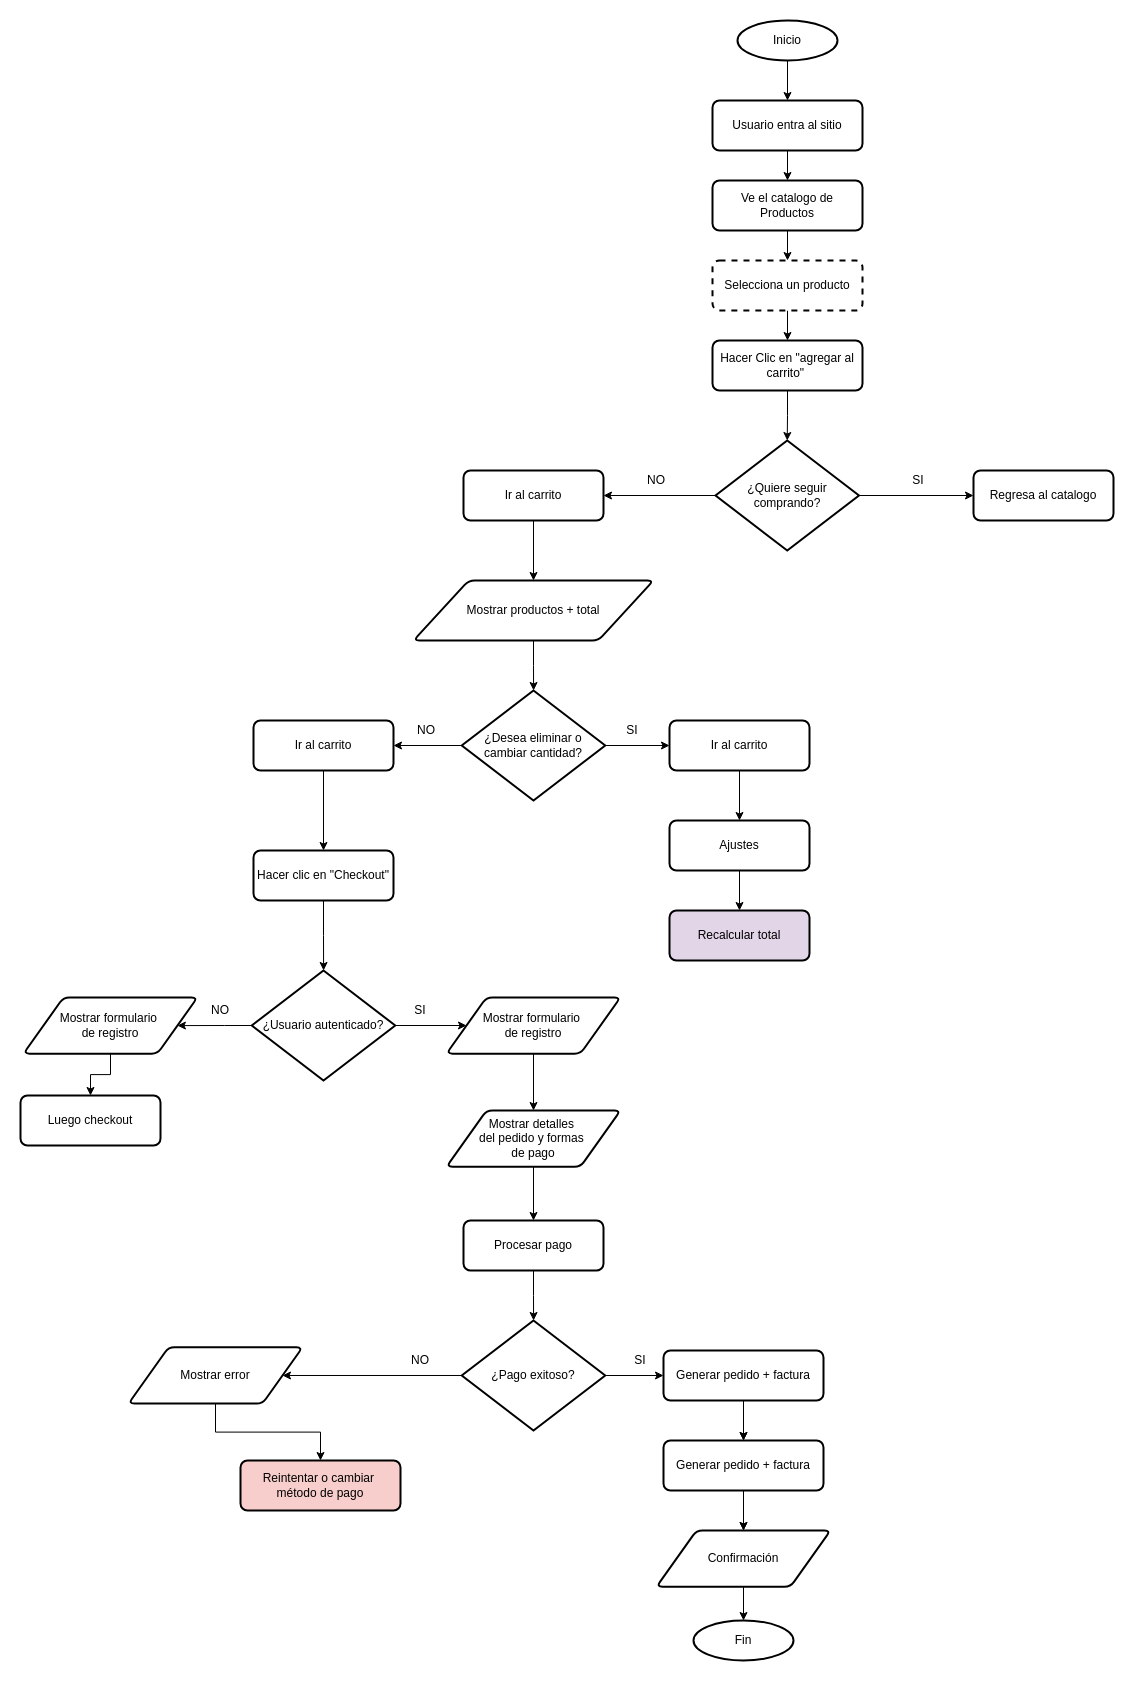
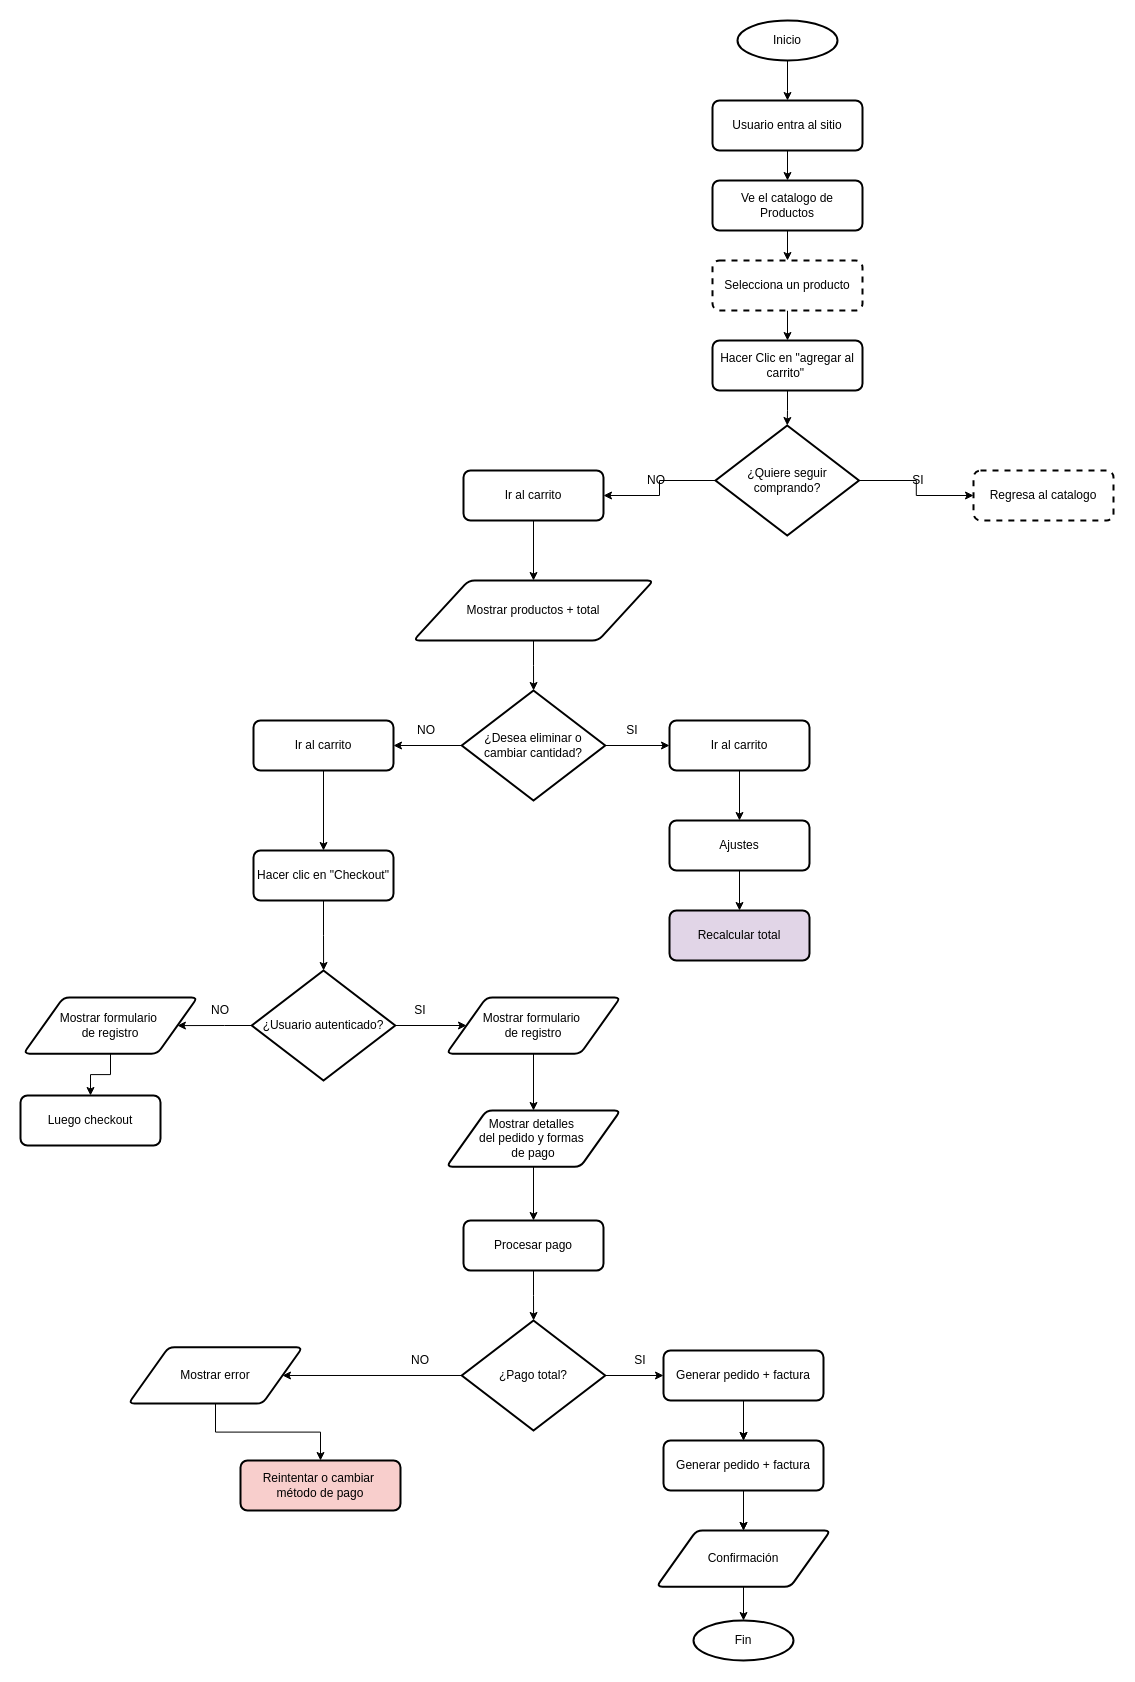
  <mxCell id="0" />
  <mxCell id="1" parent="0" />
  <mxCell id="2" style="edgeStyle=orthogonalEdgeStyle;rounded=0;orthogonalLoop=1;jettySize=auto;html=1;entryX=0.5;entryY=0;entryDx=0;entryDy=0;" edge="1" parent="1" source="3" target="5"><mxGeometry relative="1" as="geometry"><mxPoint x="787" y="90" as="targetPoint" /></mxGeometry></mxCell>
  <mxCell id="3" value="Inicio" style="strokeWidth=2;html=1;shape=mxgraph.flowchart.start_1;whiteSpace=wrap;" vertex="1" parent="1"><mxGeometry x="737" y="20" width="100" height="40" as="geometry" /></mxCell>
  <mxCell id="4" style="edgeStyle=orthogonalEdgeStyle;rounded=0;orthogonalLoop=1;jettySize=auto;html=1;" edge="1" parent="1" source="5" target="7"><mxGeometry relative="1" as="geometry" /></mxCell>
  <mxCell id="5" value="Usuario entra al sitio" style="rounded=1;whiteSpace=wrap;html=1;absoluteArcSize=1;arcSize=14;strokeWidth=2;" vertex="1" parent="1"><mxGeometry x="712" y="100" width="150" height="50" as="geometry" /></mxCell>
  <mxCell id="6" style="edgeStyle=orthogonalEdgeStyle;rounded=0;orthogonalLoop=1;jettySize=auto;html=1;" edge="1" parent="1" source="7" target="9"><mxGeometry relative="1" as="geometry" /></mxCell>
  <mxCell id="7" value="Ve el catalogo de Productos" style="rounded=1;whiteSpace=wrap;html=1;absoluteArcSize=1;arcSize=14;strokeWidth=2;" vertex="1" parent="1"><mxGeometry x="712" y="180" width="150" height="50" as="geometry" /></mxCell>
  <mxCell id="8" style="edgeStyle=orthogonalEdgeStyle;rounded=0;orthogonalLoop=1;jettySize=auto;html=1;entryX=0.5;entryY=0;entryDx=0;entryDy=0;" edge="1" parent="1" source="9" target="10"><mxGeometry relative="1" as="geometry" /></mxCell>
  <mxCell id="9" value="Selecciona un producto" style="rounded=1;whiteSpace=wrap;html=1;absoluteArcSize=1;arcSize=14;strokeWidth=2;dashed=1;" vertex="1" parent="1"><mxGeometry x="712" y="260" width="150" height="50" as="geometry" /></mxCell>
  <mxCell id="10" value="Hacer Clic en &quot;agregar al carrito&quot;&amp;nbsp;" style="rounded=1;whiteSpace=wrap;html=1;absoluteArcSize=1;arcSize=14;strokeWidth=2;" vertex="1" parent="1"><mxGeometry x="712" y="340" width="150" height="50" as="geometry" /></mxCell>
  <mxCell id="11" style="edgeStyle=orthogonalEdgeStyle;rounded=0;orthogonalLoop=1;jettySize=auto;html=1;exitX=1;exitY=0.5;exitDx=0;exitDy=0;exitPerimeter=0;entryX=0;entryY=0.5;entryDx=0;entryDy=0;" edge="1" parent="1" source="13" target="14"><mxGeometry relative="1" as="geometry" /></mxCell>
  <mxCell id="12" style="edgeStyle=orthogonalEdgeStyle;rounded=0;orthogonalLoop=1;jettySize=auto;html=1;exitX=0;exitY=0.5;exitDx=0;exitDy=0;exitPerimeter=0;entryX=1;entryY=0.5;entryDx=0;entryDy=0;" edge="1" parent="1" source="13" target="16"><mxGeometry relative="1" as="geometry" /></mxCell>
- <mxCell id="13" value="¿Quiere seguir comprando?" style="strokeWidth=2;html=1;shape=mxgraph.flowchart.decision;whiteSpace=wrap;" vertex="1" parent="1"><mxGeometry x="715" y="440" width="143.5" height="110" as="geometry" /></mxCell>
- <mxCell id="14" value="Regresa al catalogo" style="rounded=1;whiteSpace=wrap;html=1;absoluteArcSize=1;arcSize=14;strokeWidth=2;" vertex="1" parent="1"><mxGeometry x="973" y="470" width="140" height="50" as="geometry" /></mxCell>
+ <mxCell id="13" value="¿Quiere seguir comprando?" style="strokeWidth=2;html=1;shape=mxgraph.flowchart.decision;whiteSpace=wrap;" vertex="1" parent="1"><mxGeometry x="715" y="425" width="143.5" height="110" as="geometry" /></mxCell>
+ <mxCell id="14" value="Regresa al catalogo" style="rounded=1;whiteSpace=wrap;html=1;absoluteArcSize=1;arcSize=14;strokeWidth=2;dashed=1;" vertex="1" parent="1"><mxGeometry x="973" y="470" width="140" height="50" as="geometry" /></mxCell>
  <mxCell id="15" style="edgeStyle=orthogonalEdgeStyle;rounded=0;orthogonalLoop=1;jettySize=auto;html=1;" edge="1" parent="1" source="16" target="19"><mxGeometry relative="1" as="geometry" /></mxCell>
  <mxCell id="16" value="Ir al carrito" style="rounded=1;whiteSpace=wrap;html=1;absoluteArcSize=1;arcSize=14;strokeWidth=2;" vertex="1" parent="1"><mxGeometry x="463" y="470" width="140" height="50" as="geometry" /></mxCell>
  <mxCell id="17" value="SI" style="text;html=1;align=center;verticalAlign=middle;whiteSpace=wrap;rounded=0;" vertex="1" parent="1"><mxGeometry x="903" y="470" width="30" height="20" as="geometry" /></mxCell>
  <mxCell id="18" value="NO" style="text;html=1;align=center;verticalAlign=middle;whiteSpace=wrap;rounded=0;" vertex="1" parent="1"><mxGeometry x="643" y="470" width="26" height="20" as="geometry" /></mxCell>
  <mxCell id="19" value="Mostrar productos + total" style="shape=parallelogram;html=1;strokeWidth=2;perimeter=parallelogramPerimeter;whiteSpace=wrap;rounded=1;arcSize=12;size=0.23;" vertex="1" parent="1"><mxGeometry x="413" y="580" width="240" height="60" as="geometry" /></mxCell>
  <mxCell id="20" style="edgeStyle=orthogonalEdgeStyle;rounded=0;orthogonalLoop=1;jettySize=auto;html=1;entryX=0.5;entryY=0;entryDx=0;entryDy=0;entryPerimeter=0;" edge="1" parent="1" source="10" target="13"><mxGeometry relative="1" as="geometry" /></mxCell>
  <mxCell id="21" style="edgeStyle=orthogonalEdgeStyle;rounded=0;orthogonalLoop=1;jettySize=auto;html=1;entryX=0;entryY=0.5;entryDx=0;entryDy=0;" edge="1" parent="1" source="23" target="25"><mxGeometry relative="1" as="geometry" /></mxCell>
  <mxCell id="22" style="edgeStyle=orthogonalEdgeStyle;rounded=0;orthogonalLoop=1;jettySize=auto;html=1;" edge="1" parent="1" source="23" target="27"><mxGeometry relative="1" as="geometry" /></mxCell>
  <mxCell id="23" value="¿Desea eliminar o cambiar cantidad?" style="strokeWidth=2;html=1;shape=mxgraph.flowchart.decision;whiteSpace=wrap;" vertex="1" parent="1"><mxGeometry x="461.25" y="690" width="143.5" height="110" as="geometry" /></mxCell>
  <mxCell id="24" style="edgeStyle=orthogonalEdgeStyle;rounded=0;orthogonalLoop=1;jettySize=auto;html=1;" edge="1" parent="1" source="25" target="37"><mxGeometry relative="1" as="geometry" /></mxCell>
  <mxCell id="25" value="Ir al carrito" style="rounded=1;whiteSpace=wrap;html=1;absoluteArcSize=1;arcSize=14;strokeWidth=2;" vertex="1" parent="1"><mxGeometry x="669" y="720" width="140" height="50" as="geometry" /></mxCell>
  <mxCell id="26" style="edgeStyle=orthogonalEdgeStyle;rounded=0;orthogonalLoop=1;jettySize=auto;html=1;entryX=0.5;entryY=0;entryDx=0;entryDy=0;" edge="1" parent="1" source="27" target="32"><mxGeometry relative="1" as="geometry" /></mxCell>
  <mxCell id="27" value="Ir al carrito" style="rounded=1;whiteSpace=wrap;html=1;absoluteArcSize=1;arcSize=14;strokeWidth=2;" vertex="1" parent="1"><mxGeometry x="253" y="720" width="140" height="50" as="geometry" /></mxCell>
  <mxCell id="28" style="edgeStyle=orthogonalEdgeStyle;rounded=0;orthogonalLoop=1;jettySize=auto;html=1;" edge="1" parent="1" source="19" target="23"><mxGeometry relative="1" as="geometry" /></mxCell>
  <mxCell id="29" value="NO" style="text;html=1;align=center;verticalAlign=middle;whiteSpace=wrap;rounded=0;" vertex="1" parent="1"><mxGeometry x="413" y="720" width="26" height="20" as="geometry" /></mxCell>
  <mxCell id="30" value="SI" style="text;html=1;align=center;verticalAlign=middle;whiteSpace=wrap;rounded=0;" vertex="1" parent="1"><mxGeometry x="619" y="720" width="26" height="20" as="geometry" /></mxCell>
  <mxCell id="31" style="edgeStyle=orthogonalEdgeStyle;rounded=0;orthogonalLoop=1;jettySize=auto;html=1;" edge="1" parent="1" source="32" target="35"><mxGeometry relative="1" as="geometry" /></mxCell>
  <mxCell id="32" value="Hacer clic en &quot;Checkout&quot;" style="rounded=1;whiteSpace=wrap;html=1;absoluteArcSize=1;arcSize=14;strokeWidth=2;" vertex="1" parent="1"><mxGeometry x="253" y="850" width="140" height="50" as="geometry" /></mxCell>
  <mxCell id="33" style="edgeStyle=orthogonalEdgeStyle;rounded=0;orthogonalLoop=1;jettySize=auto;html=1;entryX=0;entryY=0.5;entryDx=0;entryDy=0;" edge="1" parent="1" source="35" target="42"><mxGeometry relative="1" as="geometry" /></mxCell>
  <mxCell id="34" style="edgeStyle=orthogonalEdgeStyle;rounded=0;orthogonalLoop=1;jettySize=auto;html=1;" edge="1" parent="1" source="35" target="40"><mxGeometry relative="1" as="geometry" /></mxCell>
  <mxCell id="35" value="¿Usuario autenticado?" style="strokeWidth=2;html=1;shape=mxgraph.flowchart.decision;whiteSpace=wrap;" vertex="1" parent="1"><mxGeometry x="251.25" y="970" width="143.5" height="110" as="geometry" /></mxCell>
  <mxCell id="36" style="edgeStyle=orthogonalEdgeStyle;rounded=0;orthogonalLoop=1;jettySize=auto;html=1;" edge="1" parent="1" source="37" target="38"><mxGeometry relative="1" as="geometry" /></mxCell>
  <mxCell id="37" value="Ajustes" style="rounded=1;whiteSpace=wrap;html=1;absoluteArcSize=1;arcSize=14;strokeWidth=2;" vertex="1" parent="1"><mxGeometry x="669" y="820" width="140" height="50" as="geometry" /></mxCell>
  <mxCell id="38" value="Recalcular total" style="rounded=1;whiteSpace=wrap;html=1;absoluteArcSize=1;arcSize=14;strokeWidth=2;fillColor=#e1d5e7;" vertex="1" parent="1"><mxGeometry x="669" y="910" width="140" height="50" as="geometry" /></mxCell>
  <mxCell id="39" style="edgeStyle=orthogonalEdgeStyle;rounded=0;orthogonalLoop=1;jettySize=auto;html=1;" edge="1" parent="1" source="40" target="43"><mxGeometry relative="1" as="geometry" /></mxCell>
  <mxCell id="40" value="&lt;div style=&quot;&quot;&gt;&lt;span style=&quot;background-color: transparent; color: light-dark(rgb(0, 0, 0), rgb(255, 255, 255));&quot;&gt;Mostrar formulario&amp;nbsp;&lt;/span&gt;&lt;/div&gt;&lt;div style=&quot;&quot;&gt;&lt;span style=&quot;background-color: transparent; color: light-dark(rgb(0, 0, 0), rgb(255, 255, 255));&quot;&gt;de registro&lt;/span&gt;&lt;/div&gt;" style="shape=parallelogram;html=1;strokeWidth=2;perimeter=parallelogramPerimeter;whiteSpace=wrap;rounded=1;arcSize=12;size=0.23;align=center;" vertex="1" parent="1"><mxGeometry x="23" y="996.88" width="174" height="56.25" as="geometry" /></mxCell>
  <mxCell id="41" style="edgeStyle=orthogonalEdgeStyle;rounded=0;orthogonalLoop=1;jettySize=auto;html=1;" edge="1" parent="1" source="42" target="45"><mxGeometry relative="1" as="geometry" /></mxCell>
  <mxCell id="42" value="&lt;div style=&quot;&quot;&gt;&lt;span style=&quot;background-color: transparent; color: light-dark(rgb(0, 0, 0), rgb(255, 255, 255));&quot;&gt;Mostrar formulario&amp;nbsp;&lt;/span&gt;&lt;/div&gt;&lt;div style=&quot;&quot;&gt;&lt;span style=&quot;background-color: transparent; color: light-dark(rgb(0, 0, 0), rgb(255, 255, 255));&quot;&gt;de registro&lt;/span&gt;&lt;/div&gt;" style="shape=parallelogram;html=1;strokeWidth=2;perimeter=parallelogramPerimeter;whiteSpace=wrap;rounded=1;arcSize=12;size=0.23;align=center;" vertex="1" parent="1"><mxGeometry x="446" y="996.88" width="174" height="56.25" as="geometry" /></mxCell>
  <mxCell id="43" value="Luego checkout" style="rounded=1;whiteSpace=wrap;html=1;absoluteArcSize=1;arcSize=14;strokeWidth=2;" vertex="1" parent="1"><mxGeometry x="20" y="1095" width="140" height="50" as="geometry" /></mxCell>
  <mxCell id="44" style="edgeStyle=orthogonalEdgeStyle;rounded=0;orthogonalLoop=1;jettySize=auto;html=1;" edge="1" parent="1" source="45" target="47"><mxGeometry relative="1" as="geometry" /></mxCell>
  <mxCell id="45" value="&lt;div style=&quot;&quot;&gt;Mostrar detalles&amp;nbsp;&lt;/div&gt;&lt;div style=&quot;&quot;&gt;del pedido y formas&amp;nbsp;&lt;/div&gt;&lt;div style=&quot;&quot;&gt;de pago&lt;/div&gt;" style="shape=parallelogram;html=1;strokeWidth=2;perimeter=parallelogramPerimeter;whiteSpace=wrap;rounded=1;arcSize=12;size=0.23;align=center;" vertex="1" parent="1"><mxGeometry x="446" y="1110" width="174" height="56.25" as="geometry" /></mxCell>
  <mxCell id="46" style="edgeStyle=orthogonalEdgeStyle;rounded=0;orthogonalLoop=1;jettySize=auto;html=1;" edge="1" parent="1" source="47" target="50"><mxGeometry relative="1" as="geometry" /></mxCell>
  <mxCell id="47" value="Procesar pago" style="rounded=1;whiteSpace=wrap;html=1;absoluteArcSize=1;arcSize=14;strokeWidth=2;" vertex="1" parent="1"><mxGeometry x="463" y="1220" width="140" height="50" as="geometry" /></mxCell>
  <mxCell id="48" style="edgeStyle=orthogonalEdgeStyle;rounded=0;orthogonalLoop=1;jettySize=auto;html=1;entryX=0;entryY=0.5;entryDx=0;entryDy=0;" edge="1" parent="1" source="50" target="53"><mxGeometry relative="1" as="geometry" /></mxCell>
  <mxCell id="49" style="edgeStyle=orthogonalEdgeStyle;rounded=0;orthogonalLoop=1;jettySize=auto;html=1;entryX=1;entryY=0.5;entryDx=0;entryDy=0;" edge="1" parent="1" source="50" target="55"><mxGeometry relative="1" as="geometry" /></mxCell>
- <mxCell id="50" value="¿Pago exitoso?" style="strokeWidth=2;html=1;shape=mxgraph.flowchart.decision;whiteSpace=wrap;" vertex="1" parent="1"><mxGeometry x="461.25" y="1320" width="143.5" height="110" as="geometry" /></mxCell>
+ <mxCell id="50" value="¿Pago total?" style="strokeWidth=2;html=1;shape=mxgraph.flowchart.decision;whiteSpace=wrap;" vertex="1" parent="1"><mxGeometry x="461.25" y="1320" width="143.5" height="110" as="geometry" /></mxCell>
  <mxCell id="51" style="edgeStyle=orthogonalEdgeStyle;rounded=0;orthogonalLoop=1;jettySize=auto;html=1;" edge="1" parent="1" source="53" target="59"><mxGeometry relative="1" as="geometry" /></mxCell>
  <mxCell id="52" style="edgeStyle=orthogonalEdgeStyle;rounded=0;orthogonalLoop=1;jettySize=auto;html=1;" edge="1" parent="1" source="53" target="59"><mxGeometry relative="1" as="geometry" /></mxCell>
  <mxCell id="53" value="Generar pedido + factura" style="rounded=1;whiteSpace=wrap;html=1;absoluteArcSize=1;arcSize=14;strokeWidth=2;" vertex="1" parent="1"><mxGeometry x="663" y="1350" width="160" height="50" as="geometry" /></mxCell>
  <mxCell id="54" style="edgeStyle=orthogonalEdgeStyle;rounded=0;orthogonalLoop=1;jettySize=auto;html=1;entryX=0.5;entryY=0;entryDx=0;entryDy=0;" edge="1" parent="1" source="55" target="56"><mxGeometry relative="1" as="geometry" /></mxCell>
  <mxCell id="55" value="&lt;div style=&quot;&quot;&gt;Mostrar error&lt;/div&gt;" style="shape=parallelogram;html=1;strokeWidth=2;perimeter=parallelogramPerimeter;whiteSpace=wrap;rounded=1;arcSize=12;size=0.23;align=center;" vertex="1" parent="1"><mxGeometry x="128" y="1346.87" width="174" height="56.25" as="geometry" /></mxCell>
  <mxCell id="56" value="Reintentar o cambiar&amp;nbsp;&lt;div&gt;método de pago&lt;/div&gt;" style="rounded=1;whiteSpace=wrap;html=1;absoluteArcSize=1;arcSize=14;strokeWidth=2;fillColor=#f8cecc;" vertex="1" parent="1"><mxGeometry x="240" y="1460" width="160" height="50" as="geometry" /></mxCell>
  <mxCell id="57" style="edgeStyle=orthogonalEdgeStyle;rounded=0;orthogonalLoop=1;jettySize=auto;html=1;" edge="1" parent="1" source="59" target="61"><mxGeometry relative="1" as="geometry" /></mxCell>
  <mxCell id="58" style="edgeStyle=orthogonalEdgeStyle;rounded=0;orthogonalLoop=1;jettySize=auto;html=1;entryX=0.5;entryY=0;entryDx=0;entryDy=0;" edge="1" parent="1" source="59" target="61"><mxGeometry relative="1" as="geometry" /></mxCell>
  <mxCell id="59" value="Generar pedido + factura" style="rounded=1;whiteSpace=wrap;html=1;absoluteArcSize=1;arcSize=14;strokeWidth=2;" vertex="1" parent="1"><mxGeometry x="663" y="1440" width="160" height="50" as="geometry" /></mxCell>
  <mxCell id="60" style="edgeStyle=orthogonalEdgeStyle;rounded=0;orthogonalLoop=1;jettySize=auto;html=1;" edge="1" parent="1" source="61" target="62"><mxGeometry relative="1" as="geometry" /></mxCell>
  <mxCell id="61" value="&lt;div style=&quot;&quot;&gt;Confirmación&lt;/div&gt;" style="shape=parallelogram;html=1;strokeWidth=2;perimeter=parallelogramPerimeter;whiteSpace=wrap;rounded=1;arcSize=12;size=0.23;align=center;" vertex="1" parent="1"><mxGeometry x="656" y="1530" width="174" height="56.25" as="geometry" /></mxCell>
  <mxCell id="62" value="Fin" style="strokeWidth=2;html=1;shape=mxgraph.flowchart.start_1;whiteSpace=wrap;" vertex="1" parent="1"><mxGeometry x="693" y="1620" width="100" height="40" as="geometry" /></mxCell>
  <mxCell id="63" value="NO" style="text;html=1;align=center;verticalAlign=middle;whiteSpace=wrap;rounded=0;" vertex="1" parent="1"><mxGeometry x="207" y="1000" width="26" height="20" as="geometry" /></mxCell>
  <mxCell id="64" value="SI" style="text;html=1;align=center;verticalAlign=middle;whiteSpace=wrap;rounded=0;" vertex="1" parent="1"><mxGeometry x="407" y="1000" width="26" height="20" as="geometry" /></mxCell>
  <mxCell id="65" value="NO" style="text;html=1;align=center;verticalAlign=middle;whiteSpace=wrap;rounded=0;" vertex="1" parent="1"><mxGeometry x="407" y="1350" width="26" height="20" as="geometry" /></mxCell>
  <mxCell id="66" value="SI" style="text;html=1;align=center;verticalAlign=middle;whiteSpace=wrap;rounded=0;" vertex="1" parent="1"><mxGeometry x="627" y="1350" width="26" height="20" as="geometry" /></mxCell>
